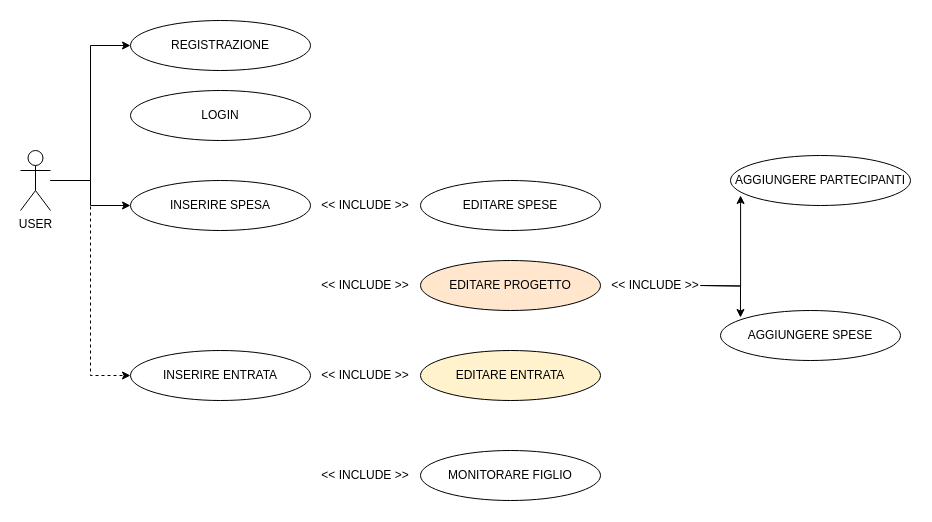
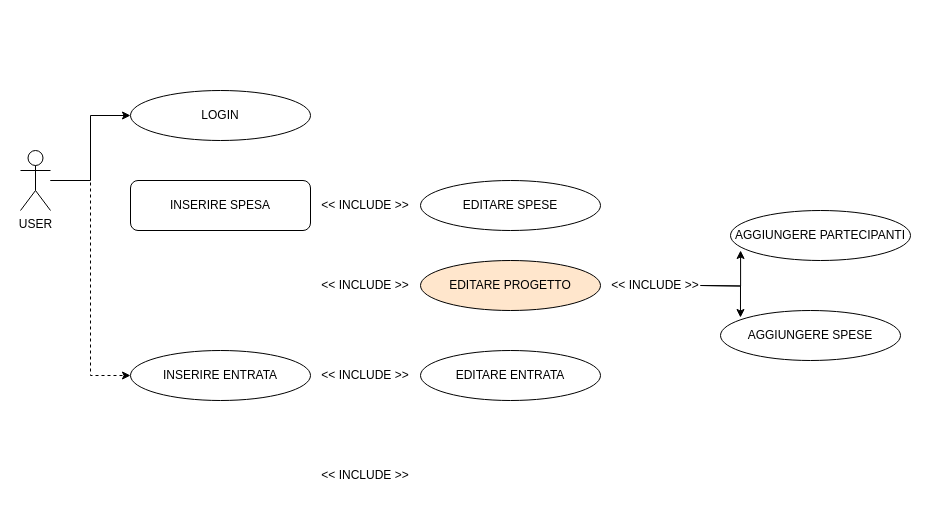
  <mxCell id="0" />
  <mxCell id="1" parent="0" />
- <mxCell id="2" style="edgeStyle=orthogonalEdgeStyle;rounded=0;orthogonalLoop=1;jettySize=auto;html=1;entryX=0;entryY=0.5;entryDx=0;entryDy=0;" edge="1" parent="1" source="6" target="7"><mxGeometry relative="1" as="geometry" /></mxCell>
- <mxCell id="4" style="edgeStyle=orthogonalEdgeStyle;rounded=0;orthogonalLoop=1;jettySize=auto;html=1;entryX=0;entryY=0.5;entryDx=0;entryDy=0;" edge="1" parent="1" source="6" target="9"><mxGeometry relative="1" as="geometry" /></mxCell>
+ <mxCell id="3" style="edgeStyle=orthogonalEdgeStyle;rounded=0;orthogonalLoop=1;jettySize=auto;html=1;entryX=0;entryY=0.5;entryDx=0;entryDy=0;" edge="1" parent="1" source="6" target="8"><mxGeometry relative="1" as="geometry" /></mxCell>
  <mxCell id="5" style="edgeStyle=orthogonalEdgeStyle;rounded=0;orthogonalLoop=1;jettySize=auto;html=1;entryX=0;entryY=0.5;entryDx=0;entryDy=0;dashed=1;" edge="1" parent="1" source="6" target="10"><mxGeometry relative="1" as="geometry" /></mxCell>
  <mxCell id="6" value="USER" style="shape=umlActor;verticalLabelPosition=bottom;verticalAlign=top;html=1;outlineConnect=0;" vertex="1" parent="1"><mxGeometry x="20" y="150" width="30" height="60" as="geometry" /></mxCell>
- <mxCell id="7" value="REGISTRAZIONE" style="ellipse;whiteSpace=wrap;html=1;" vertex="1" parent="1"><mxGeometry x="130" y="20" width="180" height="50" as="geometry" /></mxCell>
  <mxCell id="8" value="LOGIN" style="ellipse;whiteSpace=wrap;html=1;" vertex="1" parent="1"><mxGeometry x="130" y="90" width="180" height="50" as="geometry" /></mxCell>
- <mxCell id="9" value="INSERIRE SPESA" style="ellipse;whiteSpace=wrap;html=1;" vertex="1" parent="1"><mxGeometry x="130" y="180" width="180" height="50" as="geometry" /></mxCell>
+ <mxCell id="9" value="INSERIRE SPESA" style="whiteSpace=wrap;html=1;rounded=1;" vertex="1" parent="1"><mxGeometry x="130" y="180" width="180" height="50" as="geometry" /></mxCell>
  <mxCell id="10" value="INSERIRE ENTRATA" style="ellipse;whiteSpace=wrap;html=1;" vertex="1" parent="1"><mxGeometry x="130" y="350" width="180" height="50" as="geometry" /></mxCell>
  <mxCell id="11" value="EDITARE SPESE" style="ellipse;whiteSpace=wrap;html=1;" vertex="1" parent="1"><mxGeometry x="420" y="180" width="180" height="50" as="geometry" /></mxCell>
  <mxCell id="12" value="EDITARE PROGETTO" style="ellipse;whiteSpace=wrap;html=1;fillColor=#ffe6cc;" vertex="1" parent="1"><mxGeometry x="420" y="260" width="180" height="50" as="geometry" /></mxCell>
- <mxCell id="13" value="AGGIUNGERE PARTECIPANTI" style="ellipse;whiteSpace=wrap;html=1;" vertex="1" parent="1"><mxGeometry x="730" y="155" width="180" height="50" as="geometry" /></mxCell>
+ <mxCell id="13" value="AGGIUNGERE PARTECIPANTI" style="ellipse;whiteSpace=wrap;html=1;" vertex="1" parent="1"><mxGeometry x="730" y="210" width="180" height="50" as="geometry" /></mxCell>
  <mxCell id="14" value="AGGIUNGERE SPESE" style="ellipse;whiteSpace=wrap;html=1;" vertex="1" parent="1"><mxGeometry x="720" y="310" width="180" height="50" as="geometry" /></mxCell>
- <mxCell id="15" value="EDITARE ENTRATA" style="ellipse;whiteSpace=wrap;html=1;fillColor=#fff2cc;" vertex="1" parent="1"><mxGeometry x="420" y="350" width="180" height="50" as="geometry" /></mxCell>
- <mxCell id="16" value="MONITORARE FIGLIO" style="ellipse;whiteSpace=wrap;html=1;" vertex="1" parent="1"><mxGeometry x="420" y="450" width="180" height="50" as="geometry" /></mxCell>
+ <mxCell id="15" value="EDITARE ENTRATA" style="ellipse;whiteSpace=wrap;html=1;" vertex="1" parent="1"><mxGeometry x="420" y="350" width="180" height="50" as="geometry" /></mxCell>
  <mxCell id="17" value="&amp;lt;&amp;lt; INCLUDE &amp;gt;&amp;gt;" style="text;html=1;align=center;verticalAlign=middle;whiteSpace=wrap;rounded=0;" vertex="1" parent="1"><mxGeometry x="310" y="190" width="110" height="30" as="geometry" /></mxCell>
  <mxCell id="18" value="&amp;lt;&amp;lt; INCLUDE &amp;gt;&amp;gt;" style="text;html=1;align=center;verticalAlign=middle;whiteSpace=wrap;rounded=0;" vertex="1" parent="1"><mxGeometry x="310" y="270" width="110" height="30" as="geometry" /></mxCell>
  <mxCell id="19" value="&amp;lt;&amp;lt; INCLUDE &amp;gt;&amp;gt;" style="text;html=1;align=center;verticalAlign=middle;whiteSpace=wrap;rounded=0;" vertex="1" parent="1"><mxGeometry x="310" y="360" width="110" height="30" as="geometry" /></mxCell>
  <mxCell id="20" value="&amp;lt;&amp;lt; INCLUDE &amp;gt;&amp;gt;" style="text;html=1;align=center;verticalAlign=middle;whiteSpace=wrap;rounded=0;" vertex="1" parent="1"><mxGeometry x="310" y="460" width="110" height="30" as="geometry" /></mxCell>
  <mxCell id="21" value="&amp;lt;&amp;lt; INCLUDE &amp;gt;&amp;gt;" style="text;html=1;align=center;verticalAlign=middle;whiteSpace=wrap;rounded=0;" vertex="1" parent="1"><mxGeometry x="600" y="270" width="110" height="30" as="geometry" /></mxCell>
  <mxCell id="22" style="edgeStyle=orthogonalEdgeStyle;rounded=0;orthogonalLoop=1;jettySize=auto;html=1;entryX=0.056;entryY=0.8;entryDx=0;entryDy=0;entryPerimeter=0;" edge="1" parent="1" target="13"><mxGeometry relative="1" as="geometry"><mxPoint x="700" y="285" as="sourcePoint" /></mxGeometry></mxCell>
  <mxCell id="23" style="edgeStyle=orthogonalEdgeStyle;rounded=0;orthogonalLoop=1;jettySize=auto;html=1;entryX=0.111;entryY=0.14;entryDx=0;entryDy=0;entryPerimeter=0;" edge="1" parent="1" target="14"><mxGeometry relative="1" as="geometry"><mxPoint x="700" y="285" as="sourcePoint" /></mxGeometry></mxCell>
